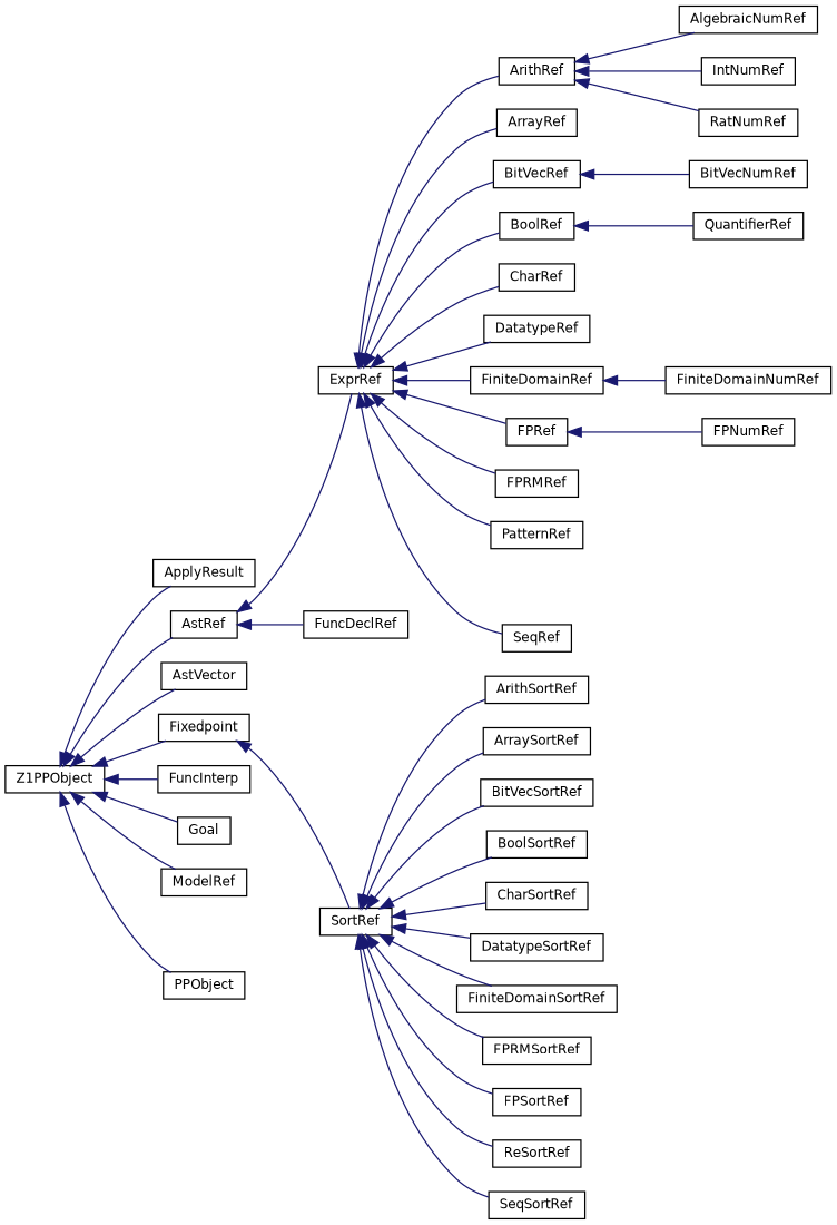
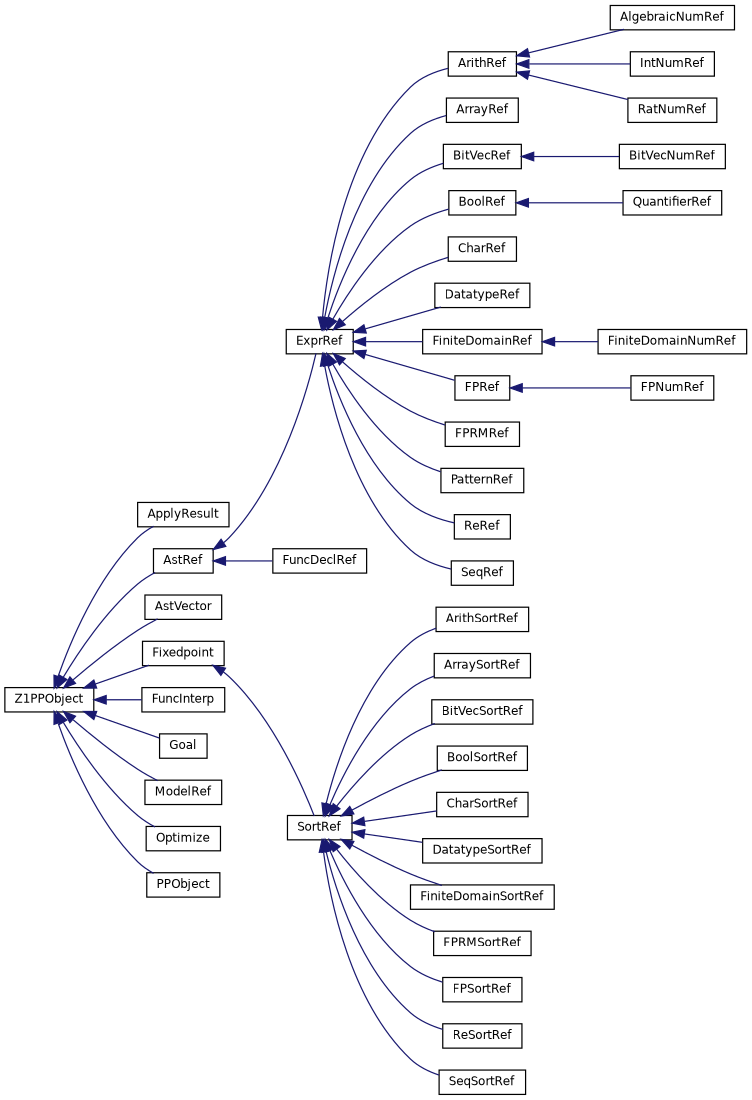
  digraph {
    rankdir=LR
    node [color=black fillcolor=white fontname=Helvetica fontsize=10 shape=record style=filled]
    edge [color=midnightblue dir=back fontname=Helvetica fontsize=10 labelfontname=Helvetica labelfontsize=10 style=solid]
    n1 [height=0.2 label=Z1PPObject width=0.4]
    n2 [height=0.2 label=ApplyResult width=0.4]
    n3 [height=0.2 label=AstRef width=0.4]
    n4 [height=0.2 label=AstVector width=0.4]
    n5 [height=0.2 label=Fixedpoint width=0.4]
    n6 [height=0.2 label=FuncInterp width=0.4]
    n7 [height=0.2 label=Goal width=0.4]
    n8 [height=0.2 label=ModelRef width=0.4]
+   n9 [height=0.2 label=Optimize width=0.4]
    n10 [height=0.2 label=PPObject width=0.4]
    n11 [height=0.2 label=ExprRef width=0.4]
    n12 [height=0.2 label=FuncDeclRef width=0.4]
    n13 [height=0.2 label=SortRef width=0.4]
    n14 [height=0.2 label=ArithRef width=0.4]
    n15 [height=0.2 label=ArrayRef width=0.4]
    n16 [height=0.2 label=BitVecRef width=0.4]
    n17 [height=0.2 label=BoolRef width=0.4]
    n18 [height=0.2 label=CharRef width=0.4]
    n19 [height=0.2 label=DatatypeRef width=0.4]
    n20 [height=0.2 label=FiniteDomainRef width=0.4]
    n21 [height=0.2 label=FPRef width=0.4]
    n22 [height=0.2 label=FPRMRef width=0.4]
    n23 [height=0.2 label=PatternRef width=0.4]
+   n24 [height=0.2 label=ReRef width=0.4]
    n25 [height=0.2 label=SeqRef width=0.4]
    n26 [height=0.2 label=ArithSortRef width=0.4]
    n27 [height=0.2 label=ArraySortRef width=0.4]
    n28 [height=0.2 label=BitVecSortRef width=0.4]
    n29 [height=0.2 label=BoolSortRef width=0.4]
    n30 [height=0.2 label=CharSortRef width=0.4]
    n31 [height=0.2 label=DatatypeSortRef width=0.4]
    n32 [height=0.2 label=FiniteDomainSortRef width=0.4]
    n33 [height=0.2 label=FPRMSortRef width=0.4]
    n34 [height=0.2 label=FPSortRef width=0.4]
    n35 [height=0.2 label=ReSortRef width=0.4]
    n36 [height=0.2 label=SeqSortRef width=0.4]
    n37 [height=0.2 label=AlgebraicNumRef width=0.4]
    n38 [height=0.2 label=IntNumRef width=0.4]
    n39 [height=0.2 label=RatNumRef width=0.4]
    n40 [height=0.2 label=BitVecNumRef width=0.4]
    n41 [height=0.2 label=QuantifierRef width=0.4]
    n42 [height=0.2 label=FiniteDomainNumRef width=0.4]
    n43 [height=0.2 label=FPNumRef width=0.4]
    n1 -> n2
    n1 -> n3
    n1 -> n4
    n1 -> n5
    n1 -> n6
    n1 -> n7
    n1 -> n8
+   n1 -> n9
    n1 -> n10
    n3 -> n11
    n3 -> n12
    n5 -> n13
    n11 -> n14
    n11 -> n15
    n11 -> n16
    n11 -> n17
    n11 -> n18
    n11 -> n19
    n11 -> n20
    n11 -> n21
    n11 -> n22
    n11 -> n23
+   n11 -> n24
    n11 -> n25
    n13 -> n26
    n13 -> n27
    n13 -> n28
    n13 -> n29
    n13 -> n30
    n13 -> n31
    n13 -> n32
    n13 -> n33
    n13 -> n34
    n13 -> n35
    n13 -> n36
    n14 -> n37
    n14 -> n38
    n14 -> n39
    n16 -> n40
    n17 -> n41
    n20 -> n42
    n21 -> n43
  }
